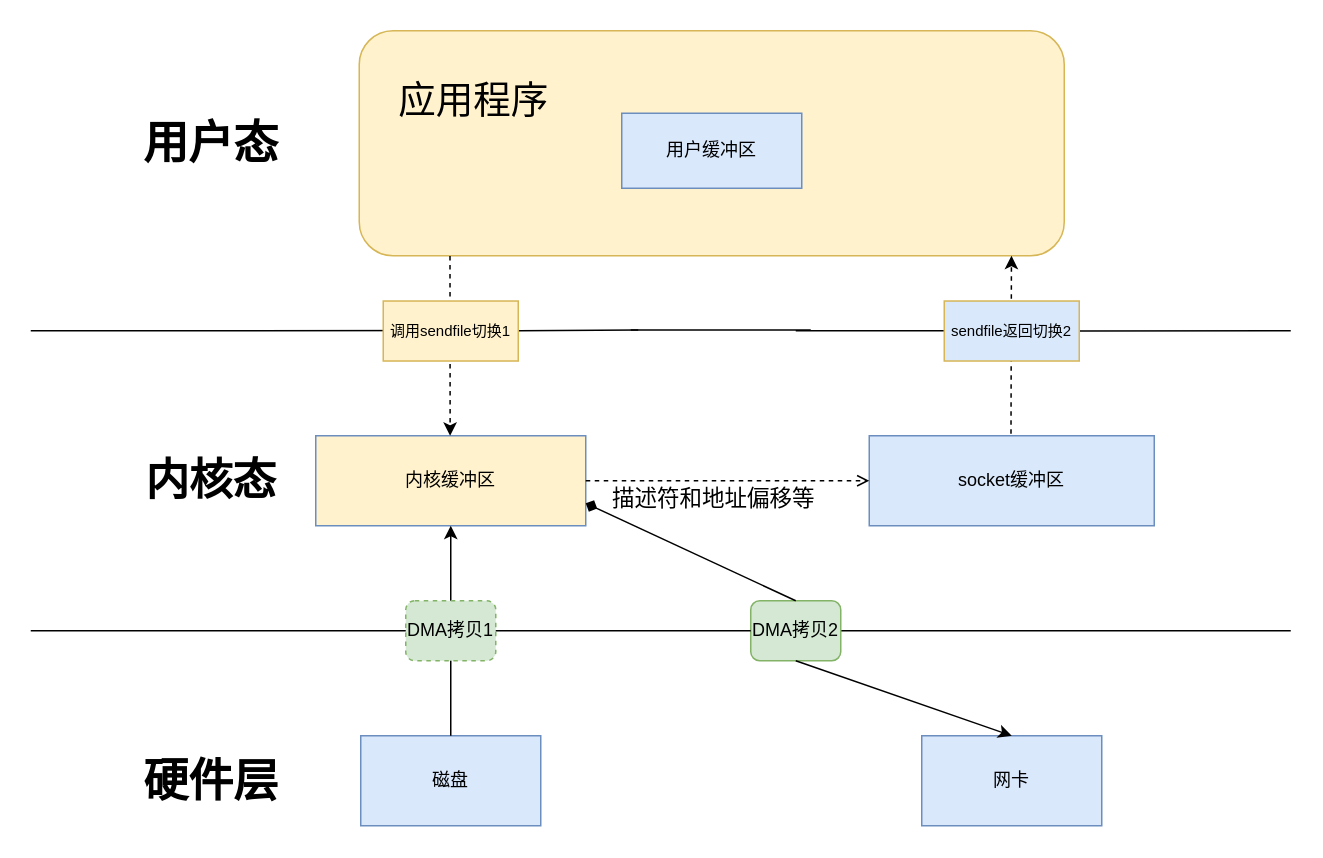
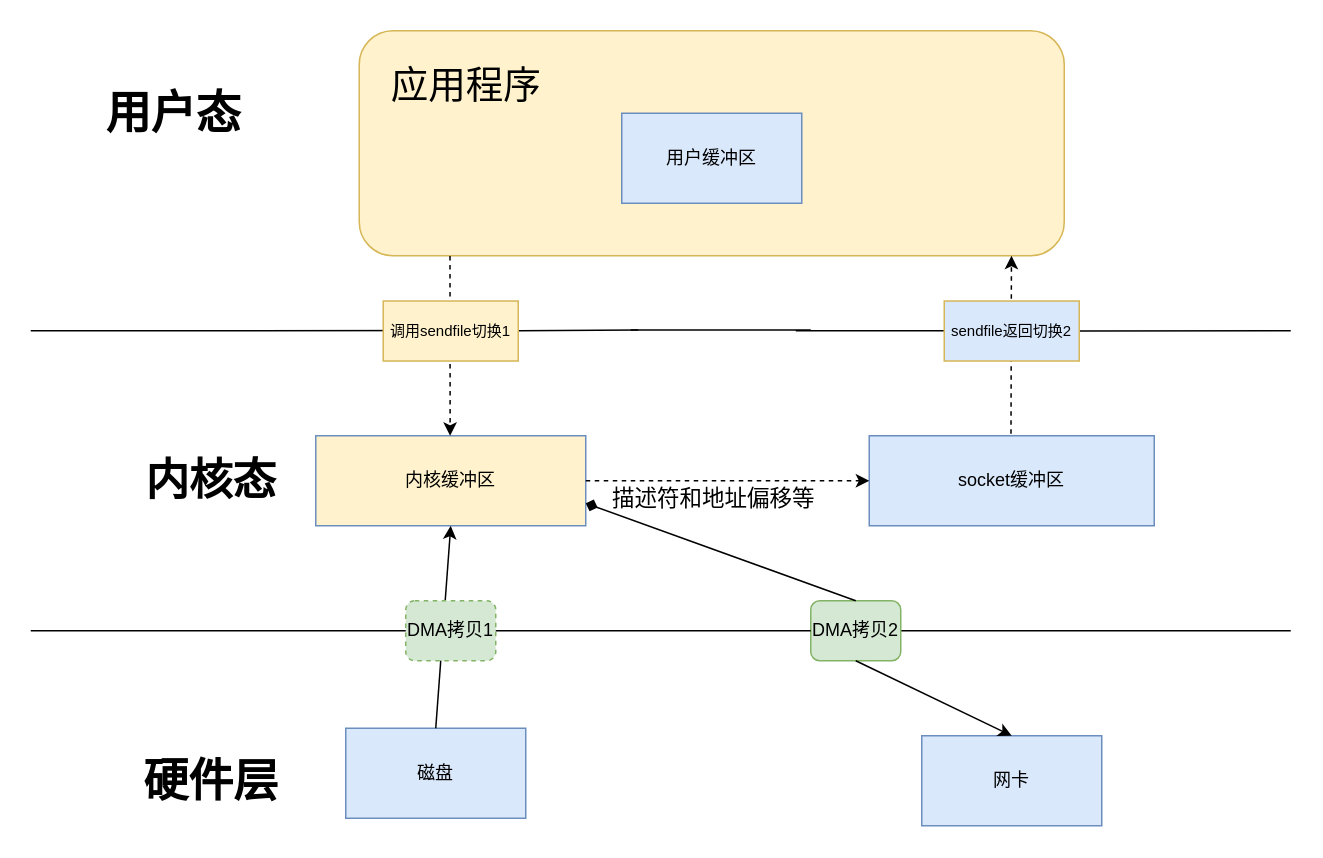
  <mxCell id="0" />
  <mxCell id="1" parent="0" />
  <mxCell id="2" value="" style="rounded=1;whiteSpace=wrap;html=1;fillColor=#fff2cc;strokeColor=#d6b656;labelPosition=left;verticalLabelPosition=middle;align=right;verticalAlign=middle;" parent="1" vertex="1"><mxGeometry x="239" y="20" width="470" height="150" as="geometry" /></mxCell>
  <mxCell id="3" value="" style="endArrow=none;html=1;rounded=0;startArrow=none;" parent="1" source="25" edge="1"><mxGeometry width="50" height="50" relative="1" as="geometry"><mxPoint x="700" y="220" as="sourcePoint" /><mxPoint x="860" y="220" as="targetPoint" /></mxGeometry></mxCell>
  <mxCell id="4" value="socket缓冲区" style="rounded=0;whiteSpace=wrap;html=1;fillColor=#dae8fc;strokeColor=#6c8ebf;" parent="1" vertex="1"><mxGeometry x="579" y="290" width="190" height="60" as="geometry" /></mxCell>
- <mxCell id="5" value="用户缓冲区" style="rounded=0;whiteSpace=wrap;html=1;fillColor=#dae8fc;strokeColor=#6c8ebf;" parent="1" vertex="1"><mxGeometry x="414" y="75" width="120" height="50" as="geometry" /></mxCell>
- <mxCell id="6" value="磁盘" style="rounded=0;whiteSpace=wrap;html=1;fillColor=#dae8fc;strokeColor=#6c8ebf;" parent="1" vertex="1"><mxGeometry x="240" y="490" width="120" height="60" as="geometry" /></mxCell>
+ <mxCell id="5" value="用户缓冲区" style="rounded=0;whiteSpace=wrap;html=1;fillColor=#dae8fc;strokeColor=#6c8ebf;" parent="1" vertex="1"><mxGeometry x="414" y="75" width="120" height="60" as="geometry" /></mxCell>
+ <mxCell id="6" value="磁盘" style="rounded=0;whiteSpace=wrap;html=1;fillColor=#dae8fc;strokeColor=#6c8ebf;" parent="1" vertex="1"><mxGeometry x="230" y="485" width="120" height="60" as="geometry" /></mxCell>
  <mxCell id="7" value="网卡" style="rounded=0;whiteSpace=wrap;html=1;fillColor=#dae8fc;strokeColor=#6c8ebf;" parent="1" vertex="1"><mxGeometry x="614" y="490" width="120" height="60" as="geometry" /></mxCell>
  <mxCell id="8" value="内核缓冲区" style="rounded=0;whiteSpace=wrap;html=1;fillColor=#fff2cc;strokeColor=#6c8ebf;" parent="1" vertex="1"><mxGeometry x="210" y="290" width="180" height="60" as="geometry" /></mxCell>
  <mxCell id="9" value="" style="endArrow=none;html=1;rounded=0;startArrow=none;" parent="1" source="28" edge="1"><mxGeometry width="50" height="50" relative="1" as="geometry"><mxPoint x="100" y="420" as="sourcePoint" /><mxPoint x="860" y="420" as="targetPoint" /></mxGeometry></mxCell>
  <mxCell id="10" value="" style="endArrow=classic;html=1;rounded=0;exitX=0.5;exitY=0;exitDx=0;exitDy=0;entryX=0.5;entryY=1;entryDx=0;entryDy=0;" parent="1" source="6" target="8" edge="1"><mxGeometry width="50" height="50" relative="1" as="geometry"><mxPoint x="410" y="310" as="sourcePoint" /><mxPoint x="460" y="260" as="targetPoint" /></mxGeometry></mxCell>
  <mxCell id="11" value="DMA拷贝1" style="rounded=1;whiteSpace=wrap;html=1;fillColor=#d5e8d4;strokeColor=#82b366;dashed=1;" parent="1" vertex="1"><mxGeometry x="270" y="400" width="60" height="40" as="geometry" /></mxCell>
  <mxCell id="12" value="" style="endArrow=none;html=1;rounded=0;" parent="1" target="11" edge="1"><mxGeometry width="50" height="50" relative="1" as="geometry"><mxPoint x="20" y="420" as="sourcePoint" /><mxPoint x="820" y="420" as="targetPoint" /></mxGeometry></mxCell>
- <mxCell id="13" value="应用程序" style="text;html=1;align=center;verticalAlign=middle;resizable=0;points=[];autosize=1;strokeColor=none;fillColor=none;fontSize=25;" parent="1" vertex="1"><mxGeometry x="255" y="45" width="120" height="40" as="geometry" /></mxCell>
+ <mxCell id="13" value="应用程序" style="text;html=1;align=center;verticalAlign=middle;resizable=0;points=[];autosize=1;strokeColor=none;fillColor=none;fontSize=25;" parent="1" vertex="1"><mxGeometry x="250" y="35" width="120" height="40" as="geometry" /></mxCell>
  <mxCell id="14" value="内核态" style="text;html=1;align=center;verticalAlign=middle;resizable=0;points=[];autosize=1;strokeColor=none;fillColor=none;fontSize=29;fontStyle=1" parent="1" vertex="1"><mxGeometry x="85" y="295" width="110" height="50" as="geometry" /></mxCell>
- <mxCell id="15" value="用户态" style="text;html=1;align=center;verticalAlign=middle;resizable=0;points=[];autosize=1;strokeColor=none;fillColor=none;fontSize=30;fontStyle=1" parent="1" vertex="1"><mxGeometry x="85" y="70" width="110" height="50" as="geometry" /></mxCell>
+ <mxCell id="15" value="用户态" style="text;html=1;align=center;verticalAlign=middle;resizable=0;points=[];autosize=1;strokeColor=none;fillColor=none;fontSize=30;fontStyle=1" parent="1" vertex="1"><mxGeometry x="60" y="50" width="110" height="50" as="geometry" /></mxCell>
  <mxCell id="16" value="硬件层" style="text;html=1;align=center;verticalAlign=middle;resizable=0;points=[];autosize=1;strokeColor=none;fillColor=none;fontSize=30;fontStyle=1" parent="1" vertex="1"><mxGeometry x="85" y="495" width="110" height="50" as="geometry" /></mxCell>
  <mxCell id="17" value="" style="endArrow=none;html=1;rounded=0;startArrow=none;" parent="1" edge="1"><mxGeometry width="50" height="50" relative="1" as="geometry"><mxPoint x="420" y="219.5" as="sourcePoint" /><mxPoint x="540" y="219.5" as="targetPoint" /></mxGeometry></mxCell>
  <mxCell id="18" value="" style="endArrow=none;html=1;rounded=0;startArrow=none;" parent="1" edge="1"><mxGeometry width="50" height="50" relative="1" as="geometry"><mxPoint x="530" y="220" as="sourcePoint" /><mxPoint x="650" y="220" as="targetPoint" /></mxGeometry></mxCell>
  <mxCell id="19" value="" style="endArrow=none;html=1;rounded=0;startArrow=none;" parent="1" source="23" edge="1"><mxGeometry width="50" height="50" relative="1" as="geometry"><mxPoint x="385" y="219.735" as="sourcePoint" /><mxPoint x="425" y="219.5" as="targetPoint" /></mxGeometry></mxCell>
  <mxCell id="20" value="" style="endArrow=classic;html=1;rounded=0;fontSize=9;exitX=0.778;exitY=0;exitDx=0;exitDy=0;entryX=0.322;entryY=1.009;entryDx=0;entryDy=0;entryPerimeter=0;exitPerimeter=0;dashed=1;" parent="1" edge="1"><mxGeometry width="50" height="50" relative="1" as="geometry"><mxPoint x="673.5" y="288.65" as="sourcePoint" /><mxPoint x="673.8" y="170" as="targetPoint" /></mxGeometry></mxCell>
  <mxCell id="21" value="" style="endArrow=none;html=1;rounded=0;" parent="1" edge="1"><mxGeometry width="50" height="50" relative="1" as="geometry"><mxPoint x="20" y="220" as="sourcePoint" /><mxPoint x="295" y="219.912" as="targetPoint" /></mxGeometry></mxCell>
  <mxCell id="22" value="" style="endArrow=classic;html=1;rounded=0;fontSize=9;entryX=0.206;entryY=-0.003;entryDx=0;entryDy=0;entryPerimeter=0;dashed=1;" parent="1" edge="1"><mxGeometry width="50" height="50" relative="1" as="geometry"><mxPoint x="299.5" y="170.18" as="sourcePoint" /><mxPoint x="299.58" y="290" as="targetPoint" /></mxGeometry></mxCell>
  <mxCell id="23" value="&lt;font style=&quot;font-size: 10px;&quot;&gt;调用sendfile切换1&lt;/font&gt;" style="rounded=0;whiteSpace=wrap;html=1;fontSize=9;fillColor=#fff2cc;strokeColor=#d6b656;" parent="1" vertex="1"><mxGeometry x="255" y="200.18" width="90" height="40" as="geometry" /></mxCell>
  <mxCell id="24" value="" style="endArrow=none;html=1;rounded=0;startArrow=none;" parent="1" target="25" edge="1"><mxGeometry width="50" height="50" relative="1" as="geometry"><mxPoint x="700" y="220" as="sourcePoint" /><mxPoint x="860" y="220" as="targetPoint" /></mxGeometry></mxCell>
  <mxCell id="25" value="&lt;font style=&quot;font-size: 10px;&quot;&gt;sendfile返回切换2&lt;/font&gt;" style="rounded=0;whiteSpace=wrap;html=1;fontSize=9;fillColor=#dae8fc;strokeColor=#d6b656;" parent="1" vertex="1"><mxGeometry x="629" y="200.18" width="90" height="40" as="geometry" /></mxCell>
- <mxCell id="26" value="" style="endArrow=open;html=1;rounded=0;fontSize=10;exitX=1;exitY=0.5;exitDx=0;exitDy=0;entryX=0;entryY=0.5;entryDx=0;entryDy=0;dashed=1;" edge="1" parent="1" source="8" target="4"><mxGeometry width="50" height="50" relative="1" as="geometry"><mxPoint x="510" y="410" as="sourcePoint" /><mxPoint x="560" y="360" as="targetPoint" /></mxGeometry></mxCell>
+ <mxCell id="26" value="" style="endArrow=classic;html=1;rounded=0;fontSize=10;exitX=1;exitY=0.5;exitDx=0;exitDy=0;entryX=0;entryY=0.5;entryDx=0;entryDy=0;dashed=1;" edge="1" parent="1" source="8" target="4"><mxGeometry width="50" height="50" relative="1" as="geometry"><mxPoint x="510" y="410" as="sourcePoint" /><mxPoint x="560" y="360" as="targetPoint" /></mxGeometry></mxCell>
  <mxCell id="27" value="&lt;font style=&quot;font-size: 15px;&quot;&gt;描述符和地址偏移等&lt;/font&gt;" style="edgeLabel;html=1;align=center;verticalAlign=middle;resizable=0;points=[];fontSize=10;" vertex="1" connectable="0" parent="26"><mxGeometry x="0.249" y="1" relative="1" as="geometry"><mxPoint x="-34" y="11" as="offset" /></mxGeometry></mxCell>
- <mxCell id="28" value="DMA拷贝2" style="rounded=1;whiteSpace=wrap;html=1;fillColor=#d5e8d4;strokeColor=#82b366;" parent="1" vertex="1"><mxGeometry x="500" y="400" width="60" height="40" as="geometry" /></mxCell>
+ <mxCell id="28" value="DMA拷贝2" style="rounded=1;whiteSpace=wrap;html=1;fillColor=#d5e8d4;strokeColor=#82b366;" parent="1" vertex="1"><mxGeometry x="540" y="400" width="60" height="40" as="geometry" /></mxCell>
  <mxCell id="29" value="" style="endArrow=none;html=1;rounded=0;startArrow=none;" edge="1" parent="1" source="11" target="28"><mxGeometry width="50" height="50" relative="1" as="geometry"><mxPoint x="330" y="420" as="sourcePoint" /><mxPoint x="860" y="420" as="targetPoint" /></mxGeometry></mxCell>
  <mxCell id="30" value="" style="endArrow=diamond;html=1;rounded=0;fontSize=15;entryX=1;entryY=0.75;entryDx=0;entryDy=0;exitX=0.5;exitY=0;exitDx=0;exitDy=0;" edge="1" parent="1" source="28" target="8"><mxGeometry width="50" height="50" relative="1" as="geometry"><mxPoint x="510" y="400" as="sourcePoint" /><mxPoint x="560" y="350" as="targetPoint" /></mxGeometry></mxCell>
  <mxCell id="31" value="" style="endArrow=classic;html=1;rounded=0;fontSize=15;exitX=0.5;exitY=1;exitDx=0;exitDy=0;entryX=0.5;entryY=0;entryDx=0;entryDy=0;" edge="1" parent="1" source="28" target="7"><mxGeometry width="50" height="50" relative="1" as="geometry"><mxPoint x="510" y="400" as="sourcePoint" /><mxPoint x="560" y="350" as="targetPoint" /></mxGeometry></mxCell>
